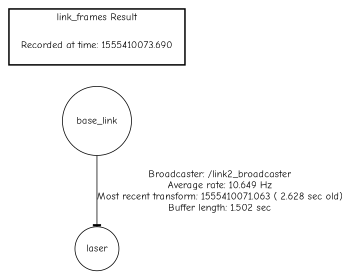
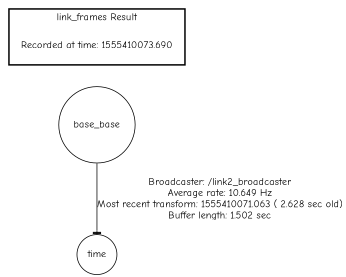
  digraph {
    fontname="Comic Neue"
    node [fontname="Comic Neue" shape=circle]
    edge [fontname="Comic Neue"]
    "Recorded at time: 1555410073.690" [shape=plaintext]
-   base_link
-   laser
+   base_link [label=base_base]
+   laser [label=time]
    subgraph cluster_1 {
      color=black
      label="link_frames Result"
      style=bold
      "Recorded at time: 1555410073.690"
    }
    "Recorded at time: 1555410073.690" -> base_link [style=invis]
    base_link -> laser [arrowhead=tee label="Broadcaster: /link2_broadcaster\nAverage rate: 10.649 Hz\nMost recent transform: 1555410071.063 ( 2.628 sec old)\nBuffer length: 1.502 sec\n"]
  }
